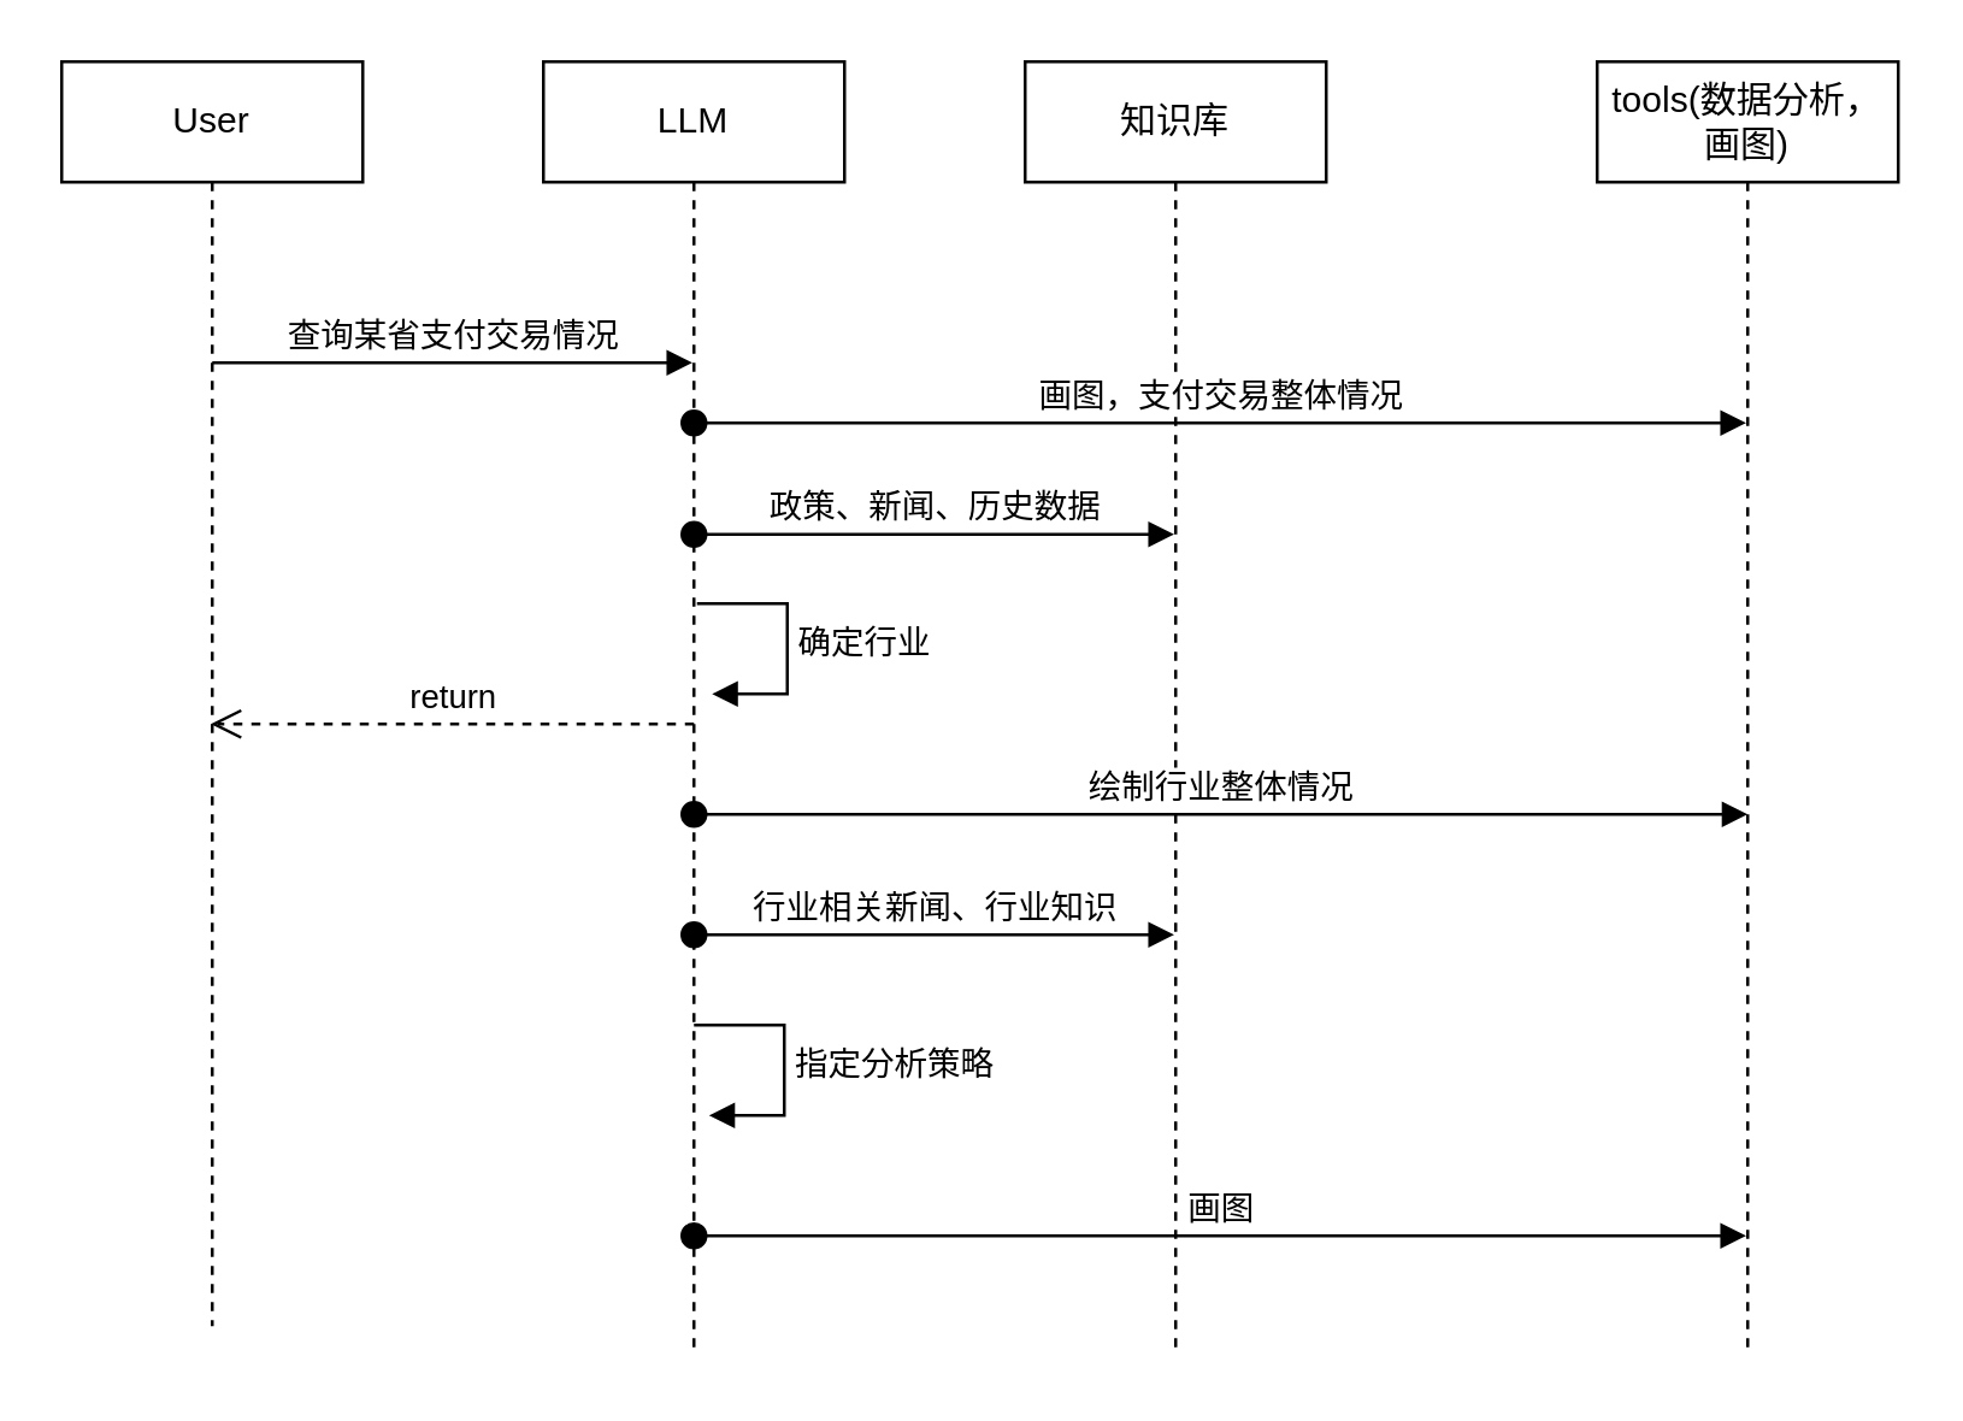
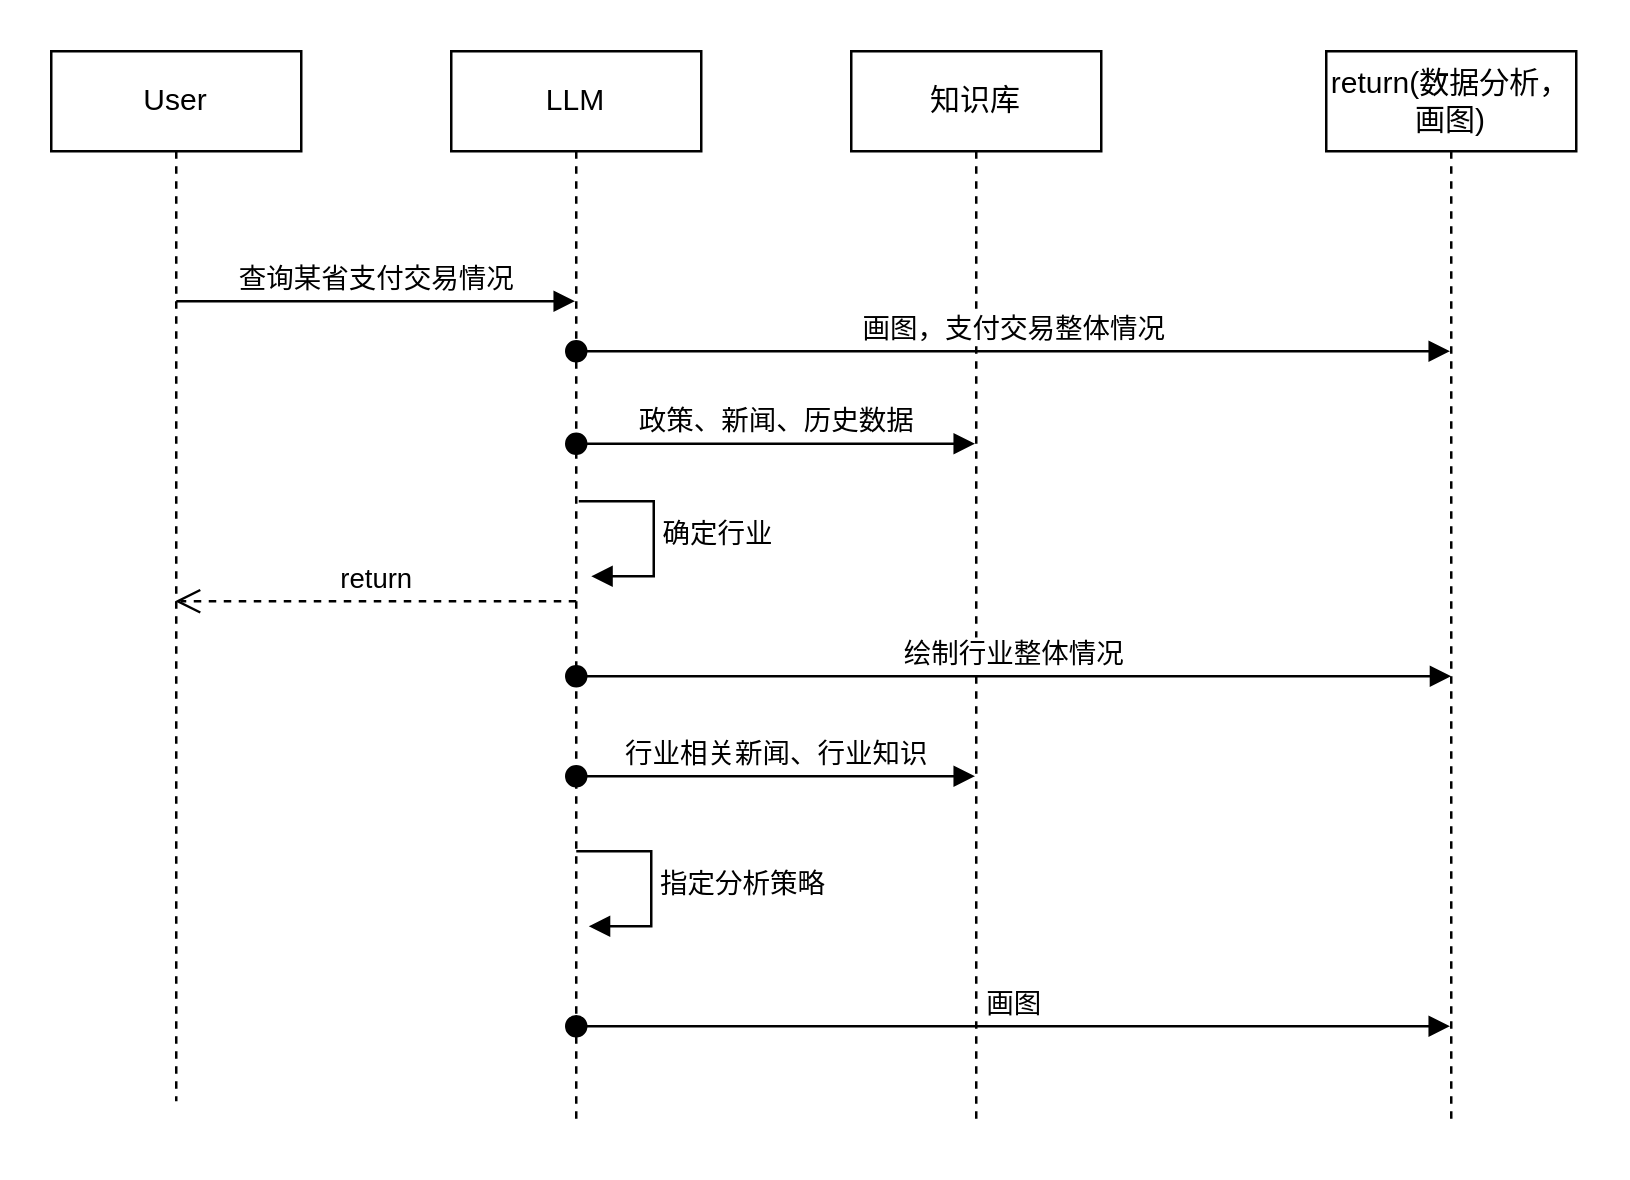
  <mxCell id="0" />
  <mxCell id="1" parent="0" />
  <mxCell id="2" value="LLM" style="shape=umlLifeline;perimeter=lifelinePerimeter;whiteSpace=wrap;html=1;container=1;dropTarget=0;collapsible=0;recursiveResize=0;outlineConnect=0;portConstraint=eastwest;newEdgeStyle={&quot;curved&quot;:0,&quot;rounded&quot;:0};" vertex="1" parent="1"><mxGeometry x="180" y="20" width="100" height="430" as="geometry" /></mxCell>
  <mxCell id="3" value="确定行业" style="html=1;align=left;spacingLeft=2;endArrow=block;rounded=0;edgeStyle=orthogonalEdgeStyle;curved=0;rounded=0;" edge="1" parent="2"><mxGeometry relative="1" as="geometry"><mxPoint x="51" y="180" as="sourcePoint" /><Array as="points"><mxPoint x="81" y="210" /></Array><mxPoint x="56" y="210.0" as="targetPoint" /></mxGeometry></mxCell>
  <mxCell id="4" value="知识库" style="shape=umlLifeline;perimeter=lifelinePerimeter;whiteSpace=wrap;html=1;container=1;dropTarget=0;collapsible=0;recursiveResize=0;outlineConnect=0;portConstraint=eastwest;newEdgeStyle={&quot;curved&quot;:0,&quot;rounded&quot;:0};" vertex="1" parent="1"><mxGeometry x="340" y="20" width="100" height="430" as="geometry" /></mxCell>
- <mxCell id="5" value="tools(数据分析，画图)" style="shape=umlLifeline;perimeter=lifelinePerimeter;whiteSpace=wrap;html=1;container=1;dropTarget=0;collapsible=0;recursiveResize=0;outlineConnect=0;portConstraint=eastwest;newEdgeStyle={&quot;curved&quot;:0,&quot;rounded&quot;:0};" vertex="1" parent="1"><mxGeometry x="530" y="20" width="100" height="430" as="geometry" /></mxCell>
+ <mxCell id="5" value="return(数据分析，画图)" style="shape=umlLifeline;perimeter=lifelinePerimeter;whiteSpace=wrap;html=1;container=1;dropTarget=0;collapsible=0;recursiveResize=0;outlineConnect=0;portConstraint=eastwest;newEdgeStyle={&quot;curved&quot;:0,&quot;rounded&quot;:0};" vertex="1" parent="1"><mxGeometry x="530" y="20" width="100" height="430" as="geometry" /></mxCell>
  <mxCell id="6" value="User" style="shape=umlLifeline;perimeter=lifelinePerimeter;whiteSpace=wrap;html=1;container=1;dropTarget=0;collapsible=0;recursiveResize=0;outlineConnect=0;portConstraint=eastwest;newEdgeStyle={&quot;curved&quot;:0,&quot;rounded&quot;:0};" vertex="1" parent="1"><mxGeometry x="20" y="20" width="100" height="420" as="geometry" /></mxCell>
  <mxCell id="7" value="查询某省支付交易情况" style="html=1;verticalAlign=bottom;endArrow=block;curved=0;rounded=0;" edge="1" parent="1" target="2"><mxGeometry width="80" relative="1" as="geometry"><mxPoint x="70" y="120" as="sourcePoint" /><mxPoint x="150" y="120" as="targetPoint" /></mxGeometry></mxCell>
  <mxCell id="8" value="政策、新闻、历史数据" style="html=1;verticalAlign=bottom;startArrow=oval;startFill=1;endArrow=block;startSize=8;curved=0;rounded=0;" edge="1" parent="1"><mxGeometry width="60" relative="1" as="geometry"><mxPoint x="230" y="177" as="sourcePoint" /><mxPoint x="389.5" y="177" as="targetPoint" /></mxGeometry></mxCell>
  <mxCell id="9" value="画图，支付交易整体情况" style="html=1;verticalAlign=bottom;startArrow=oval;startFill=1;endArrow=block;startSize=8;curved=0;rounded=0;" edge="1" parent="1" target="5"><mxGeometry width="60" relative="1" as="geometry"><mxPoint x="230" y="140" as="sourcePoint" /><mxPoint x="290" y="140" as="targetPoint" /></mxGeometry></mxCell>
  <mxCell id="10" value="return" style="html=1;verticalAlign=bottom;endArrow=open;dashed=1;endSize=8;curved=0;rounded=0;" edge="1" parent="1" target="6"><mxGeometry relative="1" as="geometry"><mxPoint x="230" y="240" as="sourcePoint" /><mxPoint x="150" y="240" as="targetPoint" /></mxGeometry></mxCell>
  <mxCell id="11" value="绘制行业整体情况" style="html=1;verticalAlign=bottom;startArrow=oval;startFill=1;endArrow=block;startSize=8;curved=0;rounded=0;" edge="1" parent="1"><mxGeometry width="60" relative="1" as="geometry"><mxPoint x="230" y="270" as="sourcePoint" /><mxPoint x="580" y="270" as="targetPoint" /></mxGeometry></mxCell>
  <mxCell id="12" value="行业相关新闻、行业知识" style="html=1;verticalAlign=bottom;startArrow=oval;startFill=1;endArrow=block;startSize=8;curved=0;rounded=0;" edge="1" parent="1"><mxGeometry width="60" relative="1" as="geometry"><mxPoint x="230" y="310" as="sourcePoint" /><mxPoint x="389.5" y="310" as="targetPoint" /></mxGeometry></mxCell>
  <mxCell id="13" value="指定分析策略" style="html=1;align=left;spacingLeft=2;endArrow=block;rounded=0;edgeStyle=orthogonalEdgeStyle;curved=0;rounded=0;" edge="1" parent="1"><mxGeometry relative="1" as="geometry"><mxPoint x="230" y="340" as="sourcePoint" /><Array as="points"><mxPoint x="260" y="370" /></Array><mxPoint x="235" y="370" as="targetPoint" /></mxGeometry></mxCell>
  <mxCell id="14" value="画图" style="html=1;verticalAlign=bottom;startArrow=oval;startFill=1;endArrow=block;startSize=8;curved=0;rounded=0;" edge="1" parent="1" target="5"><mxGeometry width="60" relative="1" as="geometry"><mxPoint x="230" y="410" as="sourcePoint" /><mxPoint x="389.5" y="410" as="targetPoint" /></mxGeometry></mxCell>
